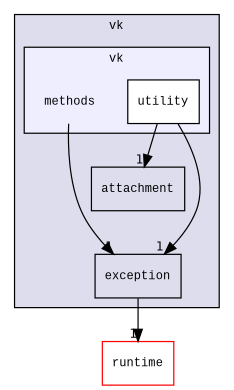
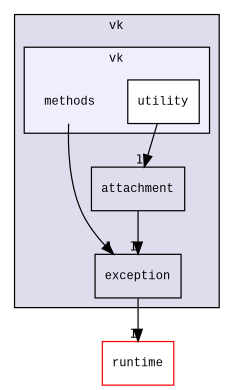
  digraph {
    compound=true
    fontname="Liberation Mono"
    node [fontname="Liberation Mono" fontsize=10 shape=box]
    edge [fontname="Liberation Mono" headlabel=1 labeldistance=1.5 labelfontname=Helvetica labelfontsize=10]
    n1 [label=methods shape=plaintext]
    n2 [fillcolor=white label=utility style=filled]
    n3 [label=attachment]
    n4 [label=exception]
    n5 [color=red fillcolor=white label=runtime style=filled]
    subgraph cluster_1 {
      bgcolor="#ddddee"
      fontsize=10
      label=vk
      pencolor=black
      n3
      n4
      subgraph cluster_2 {
        bgcolor="#eeeeff"
        fontsize=10
        label=vk
        pencolor=black
        n1
        n2
      }
    }
    n1 -> n4
    n2 -> n3
-   n2 -> n4
+   n3 -> n4
    n4 -> n5
  }
